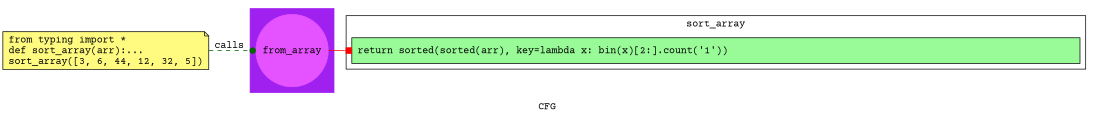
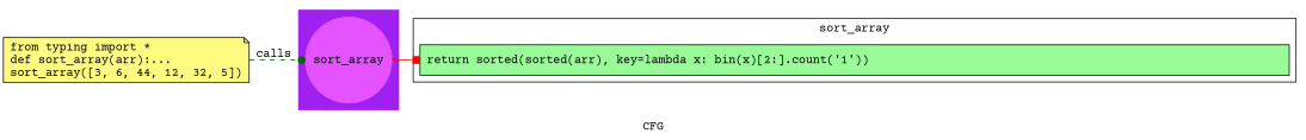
  digraph {
    compound=True
    fontname="Courier Prime"
    label=CFG
    pack=False
    rankdir=LR
    ranksep=0.02
    node [fontname="Courier Prime" style="filled,solid"]
    edge [fontname="Courier Prime"]
-   n1 [color="#E552FF" height=0.5 label=from_array linenum="[7]" shape=circle style=filled width=1.375]
+   n1 [color="#E552FF" height=0.5 label=sort_array linenum="[7]" shape=circle style=filled width=1.375]
    n2 [fillcolor="#98fb98" height=0.5 label="return sorted(sorted(arr), key=lambda x: bin(x)[2:].count('1'))\l" linenum="[5]" shape=box width=14.188]
    n3 [fillcolor="#FFFB81" height=0.73611 label="from typing import *\ldef sort_array(arr):...\lsort_array([3, 6, 44, 12, 32, 5])\l" linenum="[1]" shape=note width=4.0139]
    subgraph cluster_1 {
      color=purple
      compound=true
      label=""
      shape=tab
      style=filled
      n1
    }
    subgraph cluster_2 {
      label=sort_array
      n2
    }
    n1 -> n2 [color=red arrowhead=box]
    n3 -> n1 [label=calls style=dashed color=darkgreen arrowhead=dot]
  }
